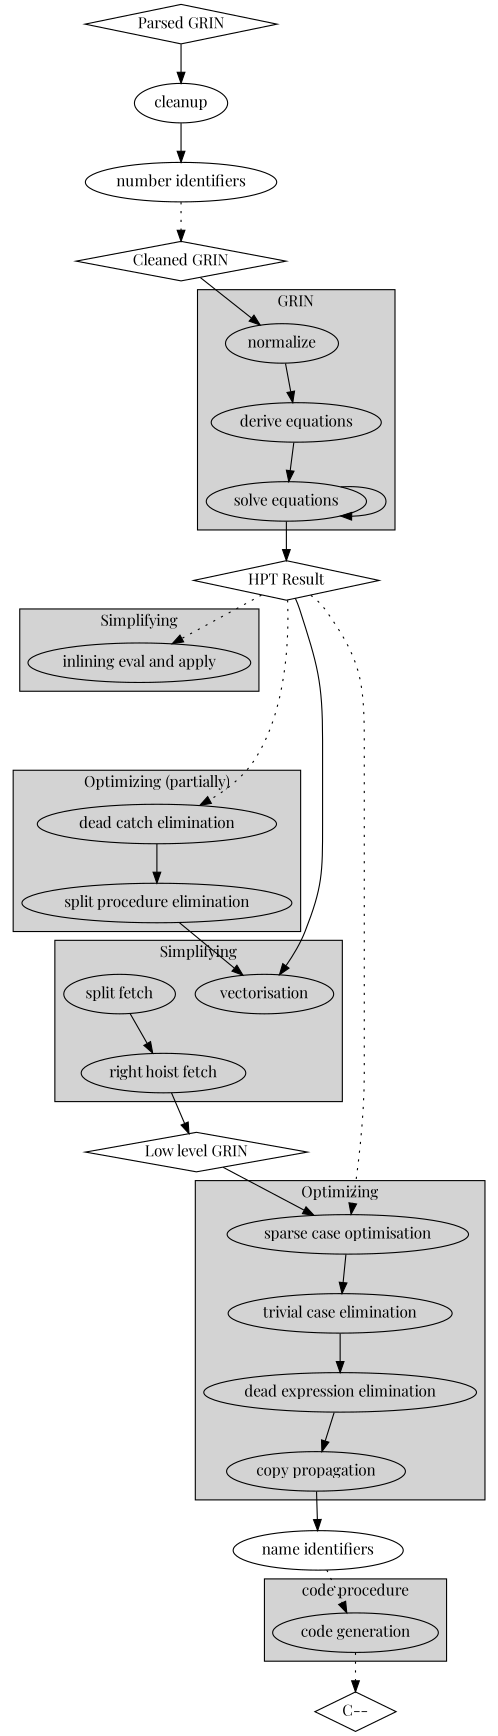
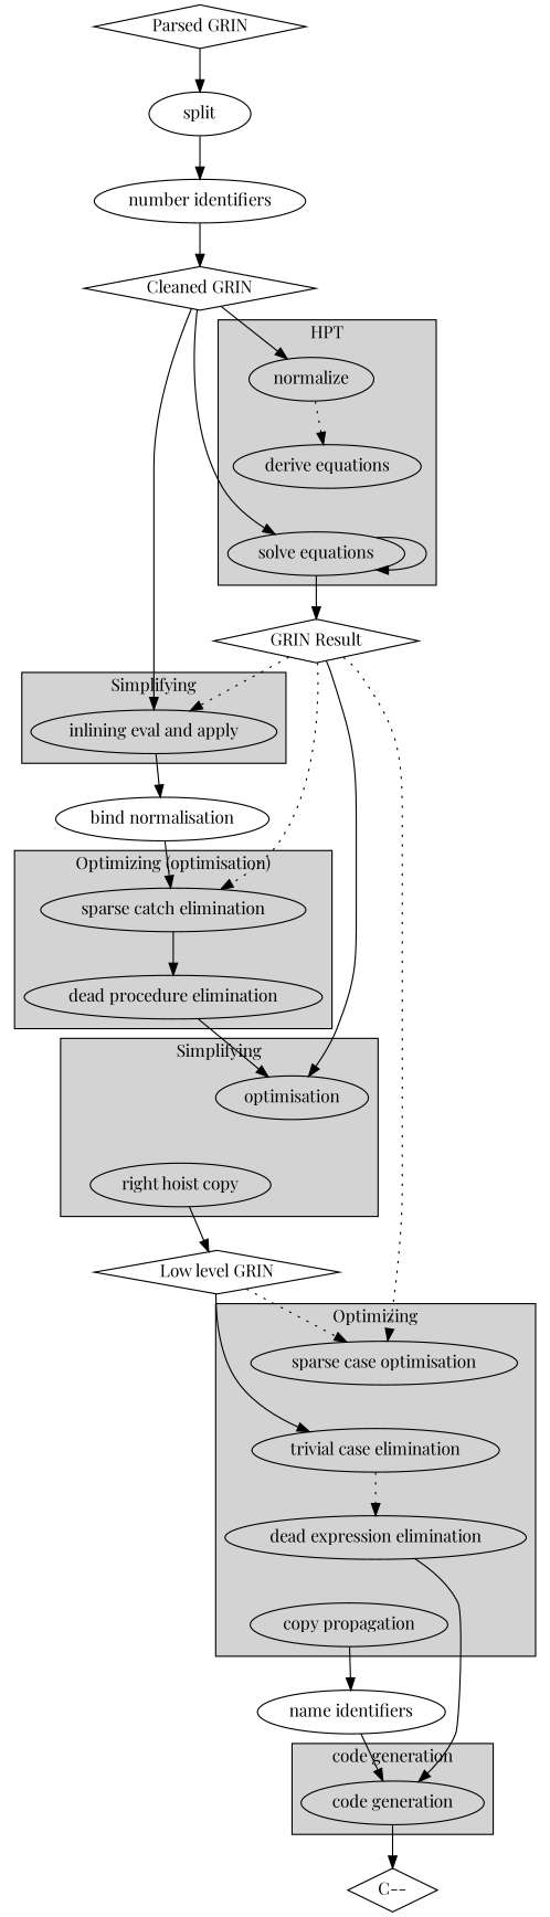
  digraph {
    fontname="Playfair Display"
    rankdir=TB
    node [fontname="Playfair Display"]
    edge [fontname="Playfair Display"]
    "inlining eval and apply"
    normalize
    "derive equations"
    "solve equations"
-   "dead procedure elimination" [label="split procedure elimination"]
-   "dead catch elimination"
-   vectorisation
-   "split fetch"
-   "right hoist fetch"
+   "dead procedure elimination"
+   "dead catch elimination" [label="sparse catch elimination"]
+   vectorisation [label=optimisation]
+   "right hoist fetch" [label="right hoist copy"]
    "sparse case optimisation"
    "trivial case elimination"
    "dead expression elimination"
    "copy propagation"
-   cleanup
+   cleanup [label=split]
    "number identifiers"
+   "bind normalisation"
    "name identifiers"
    "code generation"
-   "HPT Result" [shape=diamond]
+   "HPT Result" [shape=diamond label="GRIN Result"]
    "Low level GRIN" [shape=diamond]
    "Cleaned GRIN" [shape=diamond]
    "C--" [shape=diamond]
    "Parsed GRIN" [shape=diamond]
    subgraph cluster_1 {
      bgcolor=lightgrey
      label=Simplifying
      "inlining eval and apply"
    }
    subgraph cluster_2 {
      bgcolor=lightgrey
-     label=GRIN
+     label=HPT
      normalize
      "derive equations"
      "solve equations"
    }
    subgraph cluster_3 {
      bgcolor=lightgrey
-     label="Optimizing (partially)"
+     label="Optimizing (optimisation)"
      "dead procedure elimination"
      "dead catch elimination"
    }
    subgraph cluster_4 {
      bgcolor=lightgrey
      label=Simplifying
      vectorisation
-     "split fetch"
      "right hoist fetch"
    }
    subgraph cluster_5 {
      bgcolor=lightgrey
      label=Optimizing
      "sparse case optimisation"
      "trivial case elimination"
      "dead expression elimination"
      "copy propagation"
    }
    subgraph sub_6 {
      cleanup
      "number identifiers"
+     "bind normalisation"
      "name identifiers"
    }
    subgraph cluster_7 {
      bgcolor=lightgrey
-     label="code procedure"
+     label="code generation"
      "code generation"
    }
-   normalize -> "derive equations"
-   "derive equations" -> "solve equations"
+   "inlining eval and apply" -> "bind normalisation"
+   normalize -> "derive equations" [style=dotted]
+   "Cleaned GRIN" -> "solve equations"
    "solve equations" -> "solve equations"
    "solve equations" -> "HPT Result"
    "dead procedure elimination" -> vectorisation
    "dead catch elimination" -> "dead procedure elimination"
-   "split fetch" -> "right hoist fetch"
    "right hoist fetch" -> "Low level GRIN"
-   "sparse case optimisation" -> "trivial case elimination"
-   "trivial case elimination" -> "dead expression elimination"
-   "dead expression elimination" -> "copy propagation"
+   "Low level GRIN" -> "trivial case elimination"
+   "trivial case elimination" -> "dead expression elimination" [style=dotted]
+   "dead expression elimination" -> "code generation"
    "copy propagation" -> "name identifiers"
    cleanup -> "number identifiers"
-   "number identifiers" -> "Cleaned GRIN" [style=dotted]
-   "name identifiers" -> "code generation" [style=dotted]
-   "code generation" -> "C--" [style=dotted]
+   "number identifiers" -> "Cleaned GRIN"
+   "bind normalisation" -> "dead catch elimination"
+   "name identifiers" -> "code generation"
+   "code generation" -> "C--"
    "HPT Result" -> "inlining eval and apply" [style=dotted]
    "HPT Result" -> "dead catch elimination" [style=dotted]
    "HPT Result" -> vectorisation [style=solid]
    "HPT Result" -> "sparse case optimisation" [style=dotted]
-   "Low level GRIN" -> "sparse case optimisation"
+   "Low level GRIN" -> "sparse case optimisation" [style=dotted]
+   "Cleaned GRIN" -> "inlining eval and apply"
    "Cleaned GRIN" -> normalize
    "Parsed GRIN" -> cleanup
  }
